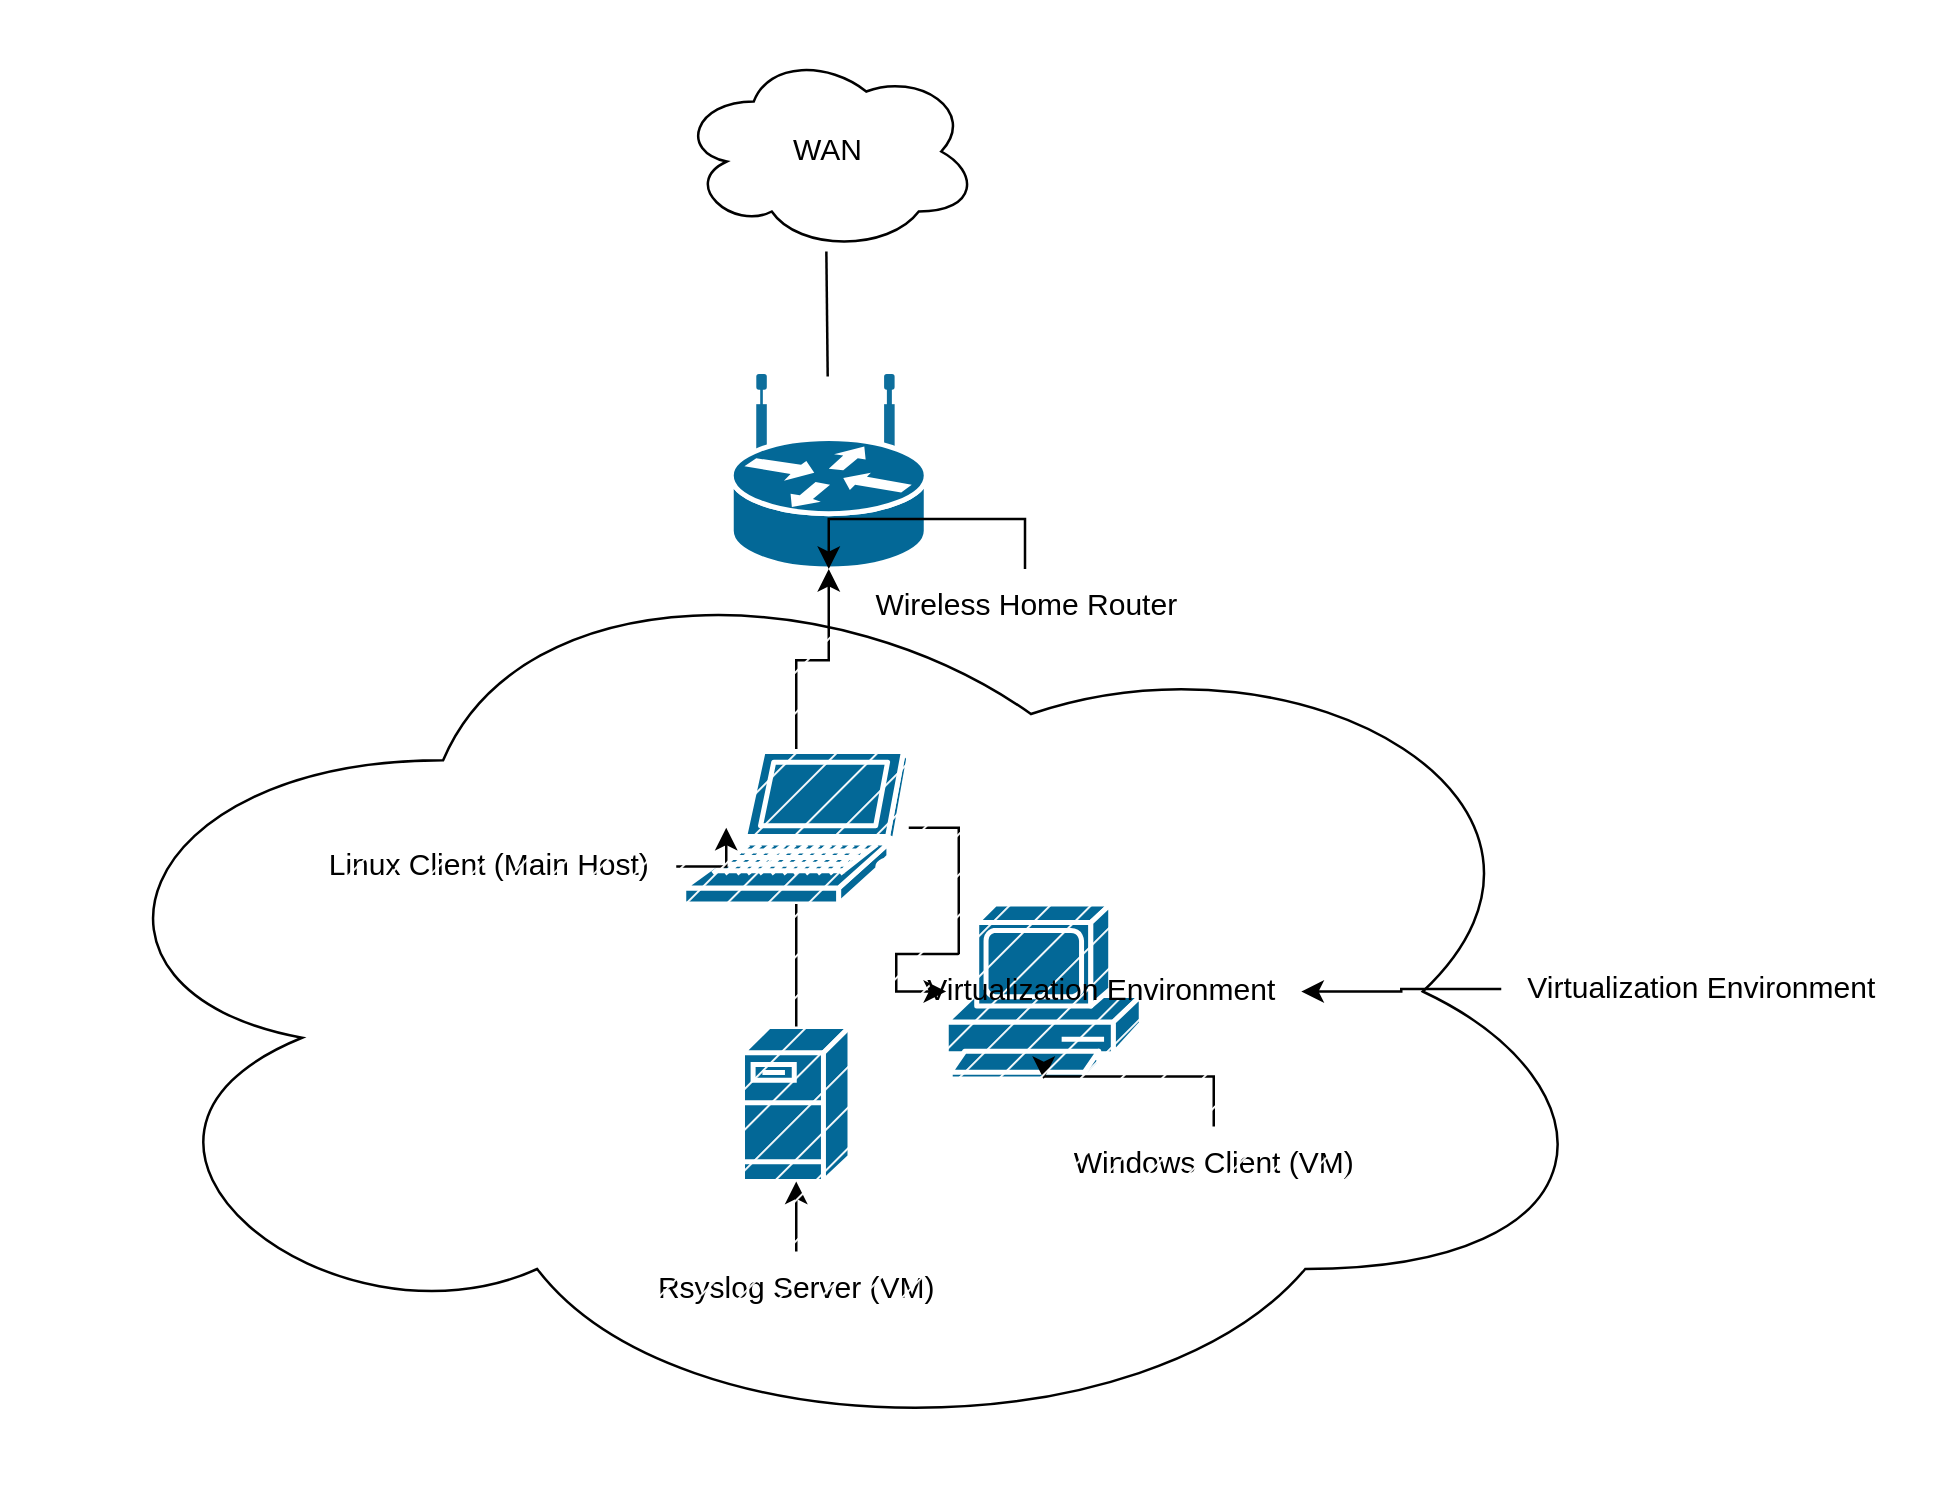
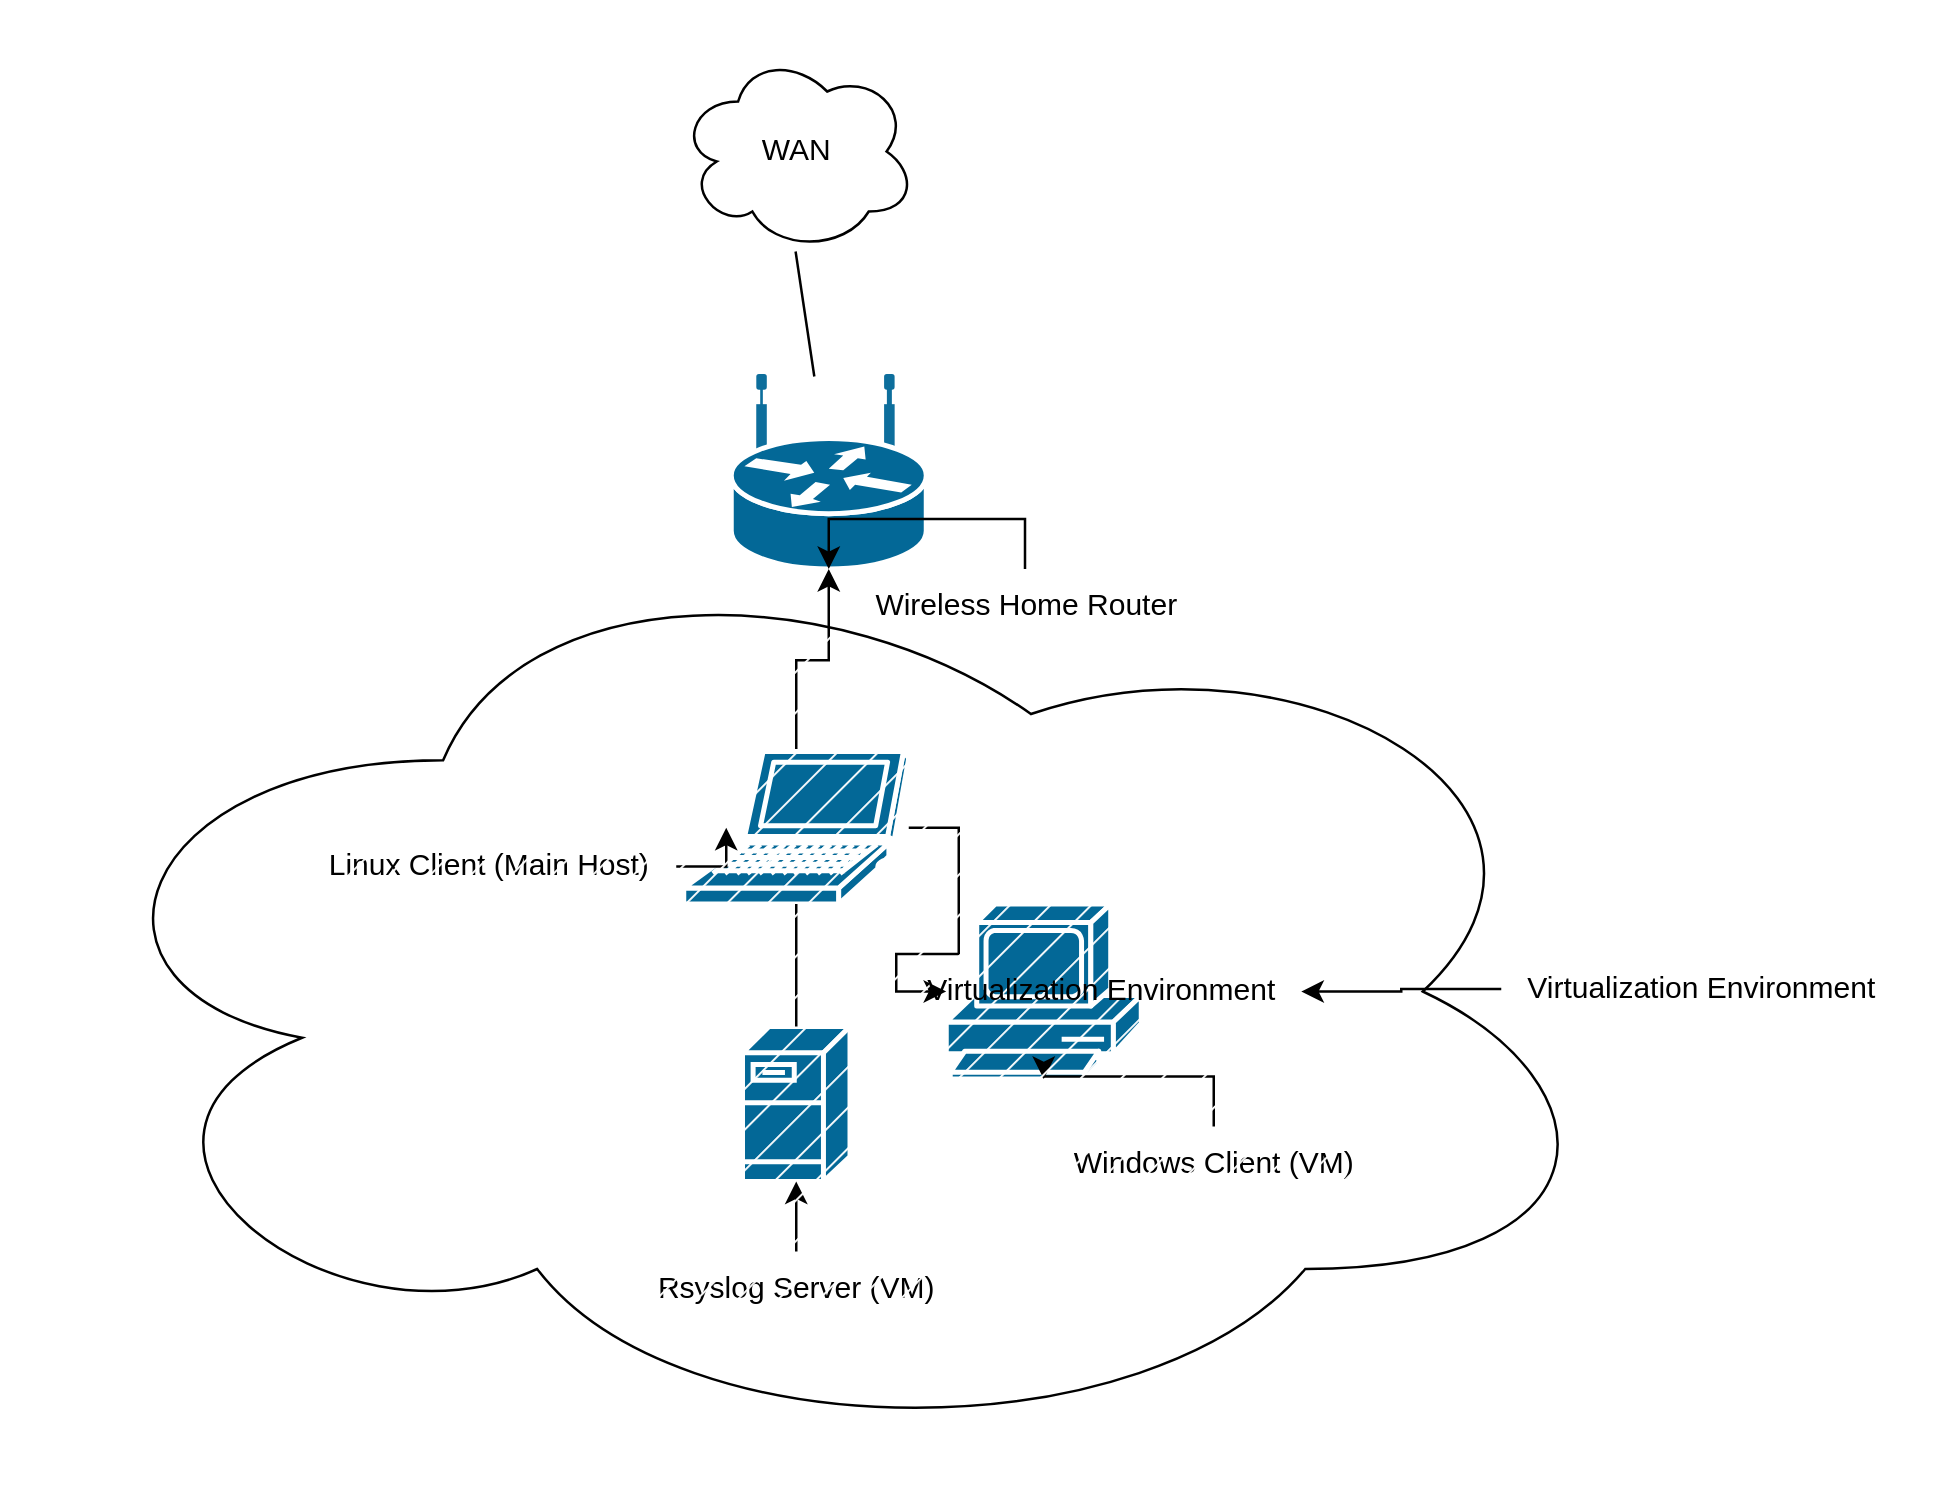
  <mxCell id="0" />
  <mxCell id="1" parent="0" />
  <mxCell id="2" value="" style="shape=mxgraph.cisco.routers.wireless_router;sketch=0;html=1;pointerEvents=1;dashed=0;fillColor=#036897;strokeColor=#ffffff;strokeWidth=2;verticalLabelPosition=bottom;verticalAlign=top;align=center;outlineConnect=0;" parent="1" vertex="1"><mxGeometry x="292" y="150" width="78" height="77" as="geometry" /></mxCell>
- <mxCell id="3" value="WAN" style="ellipse;shape=cloud;whiteSpace=wrap;html=1;" parent="1" vertex="1"><mxGeometry x="271" y="20" width="120" height="80" as="geometry" /></mxCell>
+ <mxCell id="3" value="WAN" style="ellipse;shape=cloud;whiteSpace=wrap;html=1;" parent="1" vertex="1"><mxGeometry x="271" y="20" width="95" height="80" as="geometry" /></mxCell>
  <mxCell id="4" value="" style="endArrow=none;html=1;rounded=0;entryX=0.492;entryY=1;entryDx=0;entryDy=0;entryPerimeter=0;" parent="1" source="2" target="3" edge="1"><mxGeometry width="50" height="50" relative="1" as="geometry"><mxPoint x="320" y="158" as="sourcePoint" /><mxPoint x="370" y="108" as="targetPoint" /></mxGeometry></mxCell>
  <mxCell id="5" value="" style="edgeStyle=orthogonalEdgeStyle;rounded=0;orthogonalLoop=1;jettySize=auto;html=1;" parent="1" source="7" target="9" edge="1"><mxGeometry relative="1" as="geometry" /></mxCell>
  <mxCell id="6" value="" style="edgeStyle=orthogonalEdgeStyle;rounded=0;orthogonalLoop=1;jettySize=auto;html=1;" parent="1" source="7" target="2" edge="1"><mxGeometry relative="1" as="geometry" /></mxCell>
  <mxCell id="7" value="" style="shape=mxgraph.cisco.computers_and_peripherals.laptop;sketch=0;html=1;pointerEvents=1;dashed=0;fillColor=#036897;strokeColor=#ffffff;strokeWidth=2;verticalLabelPosition=bottom;verticalAlign=top;align=center;outlineConnect=0;" parent="1" vertex="1"><mxGeometry x="273" y="300" width="90" height="61" as="geometry" /></mxCell>
  <mxCell id="8" value="" style="shape=mxgraph.cisco.servers.fileserver;sketch=0;html=1;pointerEvents=1;dashed=0;fillColor=#036897;strokeColor=#ffffff;strokeWidth=2;verticalLabelPosition=bottom;verticalAlign=top;align=center;outlineConnect=0;" parent="1" vertex="1"><mxGeometry x="296.5" y="410" width="43" height="62" as="geometry" /></mxCell>
  <mxCell id="9" value="" style="shape=mxgraph.cisco.computers_and_peripherals.pc;sketch=0;html=1;pointerEvents=1;dashed=0;fillColor=#036897;strokeColor=#ffffff;strokeWidth=2;verticalLabelPosition=bottom;verticalAlign=top;align=center;outlineConnect=0;" parent="1" vertex="1"><mxGeometry x="378" y="361" width="78" height="70" as="geometry" /></mxCell>
  <mxCell id="10" value="" style="endArrow=none;html=1;rounded=0;entryX=0.5;entryY=1;entryDx=0;entryDy=0;entryPerimeter=0;exitX=0.5;exitY=0;exitDx=0;exitDy=0;exitPerimeter=0;" parent="1" source="8" target="7" edge="1"><mxGeometry width="50" height="50" relative="1" as="geometry"><mxPoint x="293" y="430" as="sourcePoint" /><mxPoint x="343" y="380" as="targetPoint" /></mxGeometry></mxCell>
  <mxCell id="11" value="" style="edgeStyle=orthogonalEdgeStyle;rounded=0;orthogonalLoop=1;jettySize=auto;html=1;" parent="1" source="12" target="8" edge="1"><mxGeometry relative="1" as="geometry" /></mxCell>
  <mxCell id="12" value="Rsyslog Server (VM)&lt;br&gt;" style="text;html=1;align=center;verticalAlign=middle;resizable=0;points=[];autosize=1;strokeColor=none;fillColor=none;" parent="1" vertex="1"><mxGeometry x="253" y="500" width="130" height="30" as="geometry" /></mxCell>
  <mxCell id="13" value="" style="edgeStyle=orthogonalEdgeStyle;rounded=0;orthogonalLoop=1;jettySize=auto;html=1;" parent="1" source="14" target="9" edge="1"><mxGeometry relative="1" as="geometry" /></mxCell>
  <mxCell id="14" value="Windows Client (VM)" style="text;html=1;align=center;verticalAlign=middle;resizable=0;points=[];autosize=1;strokeColor=none;fillColor=none;" parent="1" vertex="1"><mxGeometry x="415" y="450" width="140" height="30" as="geometry" /></mxCell>
  <mxCell id="15" value="" style="edgeStyle=orthogonalEdgeStyle;rounded=0;orthogonalLoop=1;jettySize=auto;html=1;" parent="1" source="16" target="7" edge="1"><mxGeometry relative="1" as="geometry" /></mxCell>
  <mxCell id="16" value="Linux Client (Main Host)" style="text;html=1;align=center;verticalAlign=middle;resizable=0;points=[];autosize=1;strokeColor=none;fillColor=none;" parent="1" vertex="1"><mxGeometry x="120" y="331" width="150" height="30" as="geometry" /></mxCell>
  <mxCell id="17" value="" style="edgeStyle=orthogonalEdgeStyle;rounded=0;orthogonalLoop=1;jettySize=auto;html=1;" parent="1" source="18" target="2" edge="1"><mxGeometry relative="1" as="geometry" /></mxCell>
  <mxCell id="18" value="Wireless Home Router&lt;br&gt;" style="text;html=1;align=center;verticalAlign=middle;resizable=0;points=[];autosize=1;strokeColor=none;fillColor=none;" parent="1" vertex="1"><mxGeometry x="339.5" y="227" width="140" height="30" as="geometry" /></mxCell>
  <mxCell id="19" value="" style="ellipse;shape=cloud;whiteSpace=wrap;html=1;shadow=0;fillColor=default;fillStyle=hatch;" vertex="1" parent="1"><mxGeometry x="20" y="211" width="627" height="370" as="geometry" /></mxCell>
  <mxCell id="20" value="" style="edgeStyle=orthogonalEdgeStyle;rounded=0;orthogonalLoop=1;jettySize=auto;html=1;" edge="1" parent="1" source="21" target="22"><mxGeometry relative="1" as="geometry" /></mxCell>
  <mxCell id="21" value="Virtualization Environment&lt;br&gt;" style="text;html=1;align=center;verticalAlign=middle;resizable=0;points=[];autosize=1;strokeColor=none;fillColor=none;" vertex="1" parent="1"><mxGeometry x="600" y="380" width="160" height="30" as="geometry" /></mxCell>
  <mxCell id="22" value="Virtualization Environment&lt;br&gt;" style="text;html=1;align=center;verticalAlign=middle;resizable=0;points=[];autosize=1;strokeColor=none;fillColor=none;" vertex="1" parent="1"><mxGeometry x="360" y="381" width="160" height="30" as="geometry" /></mxCell>
